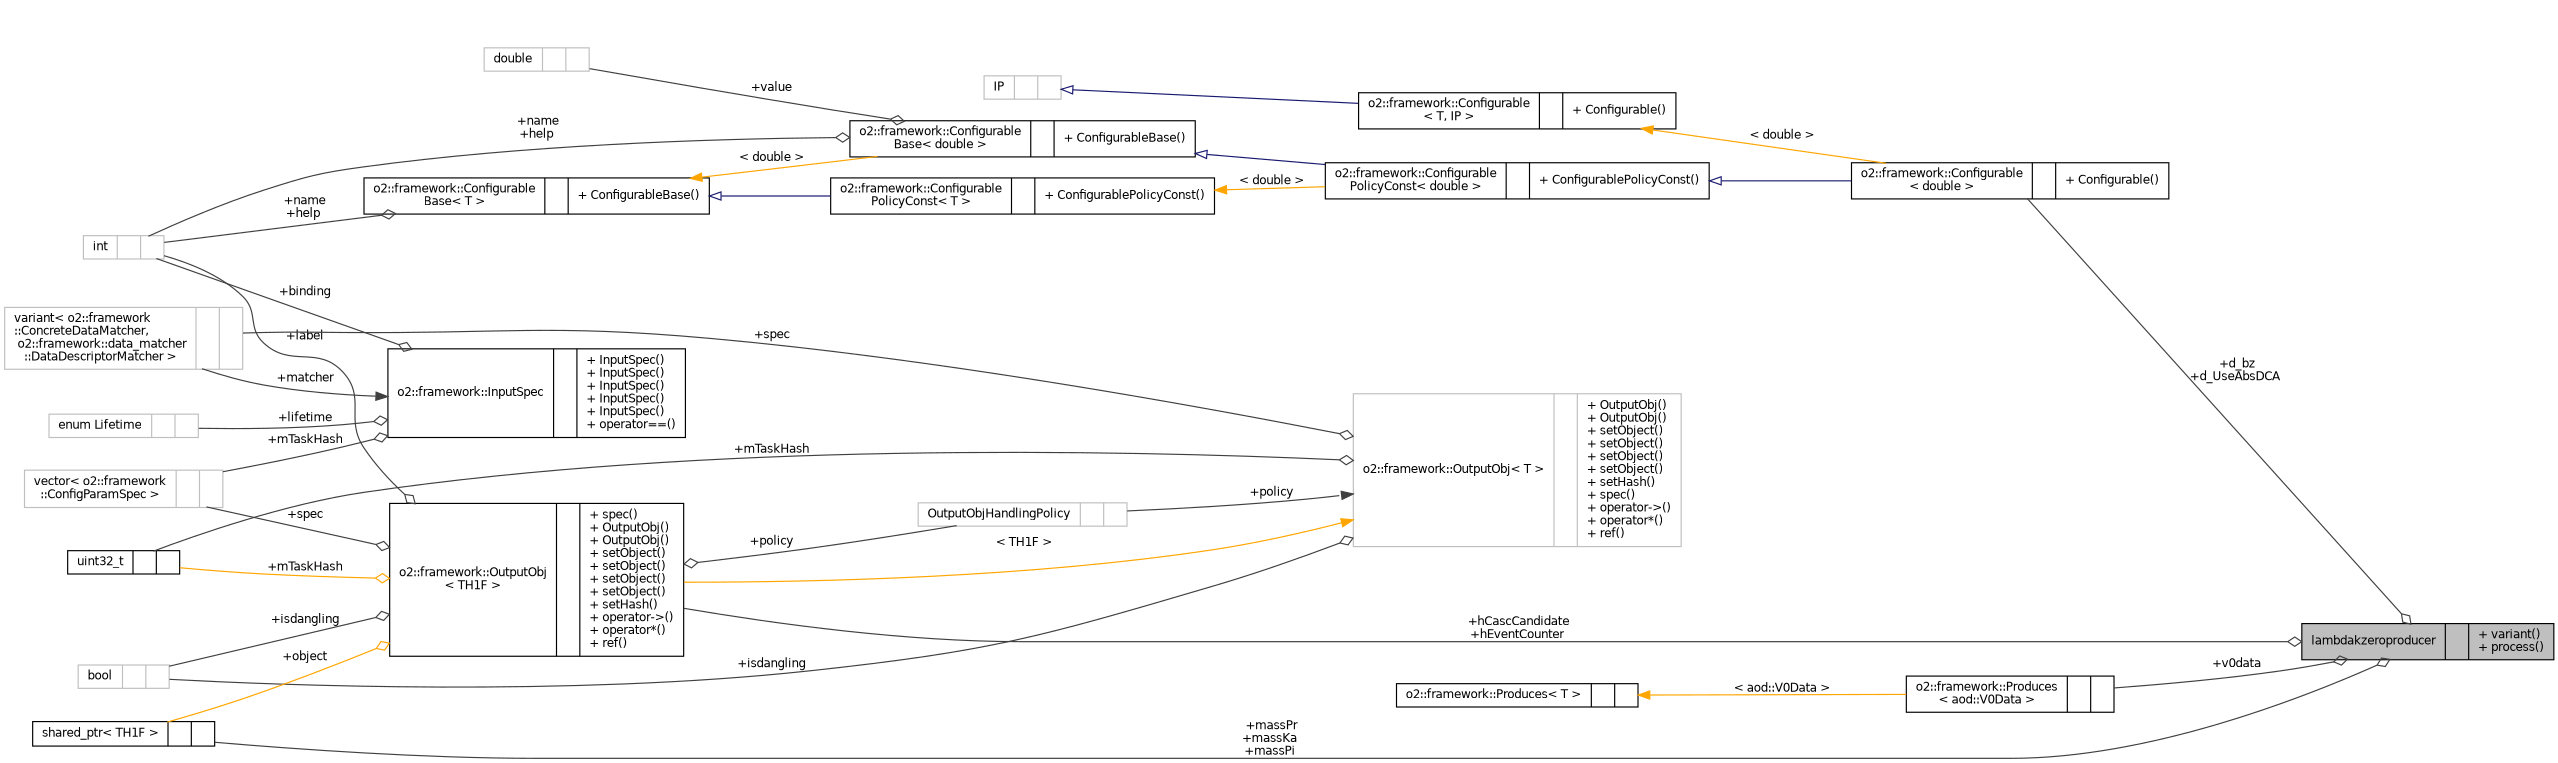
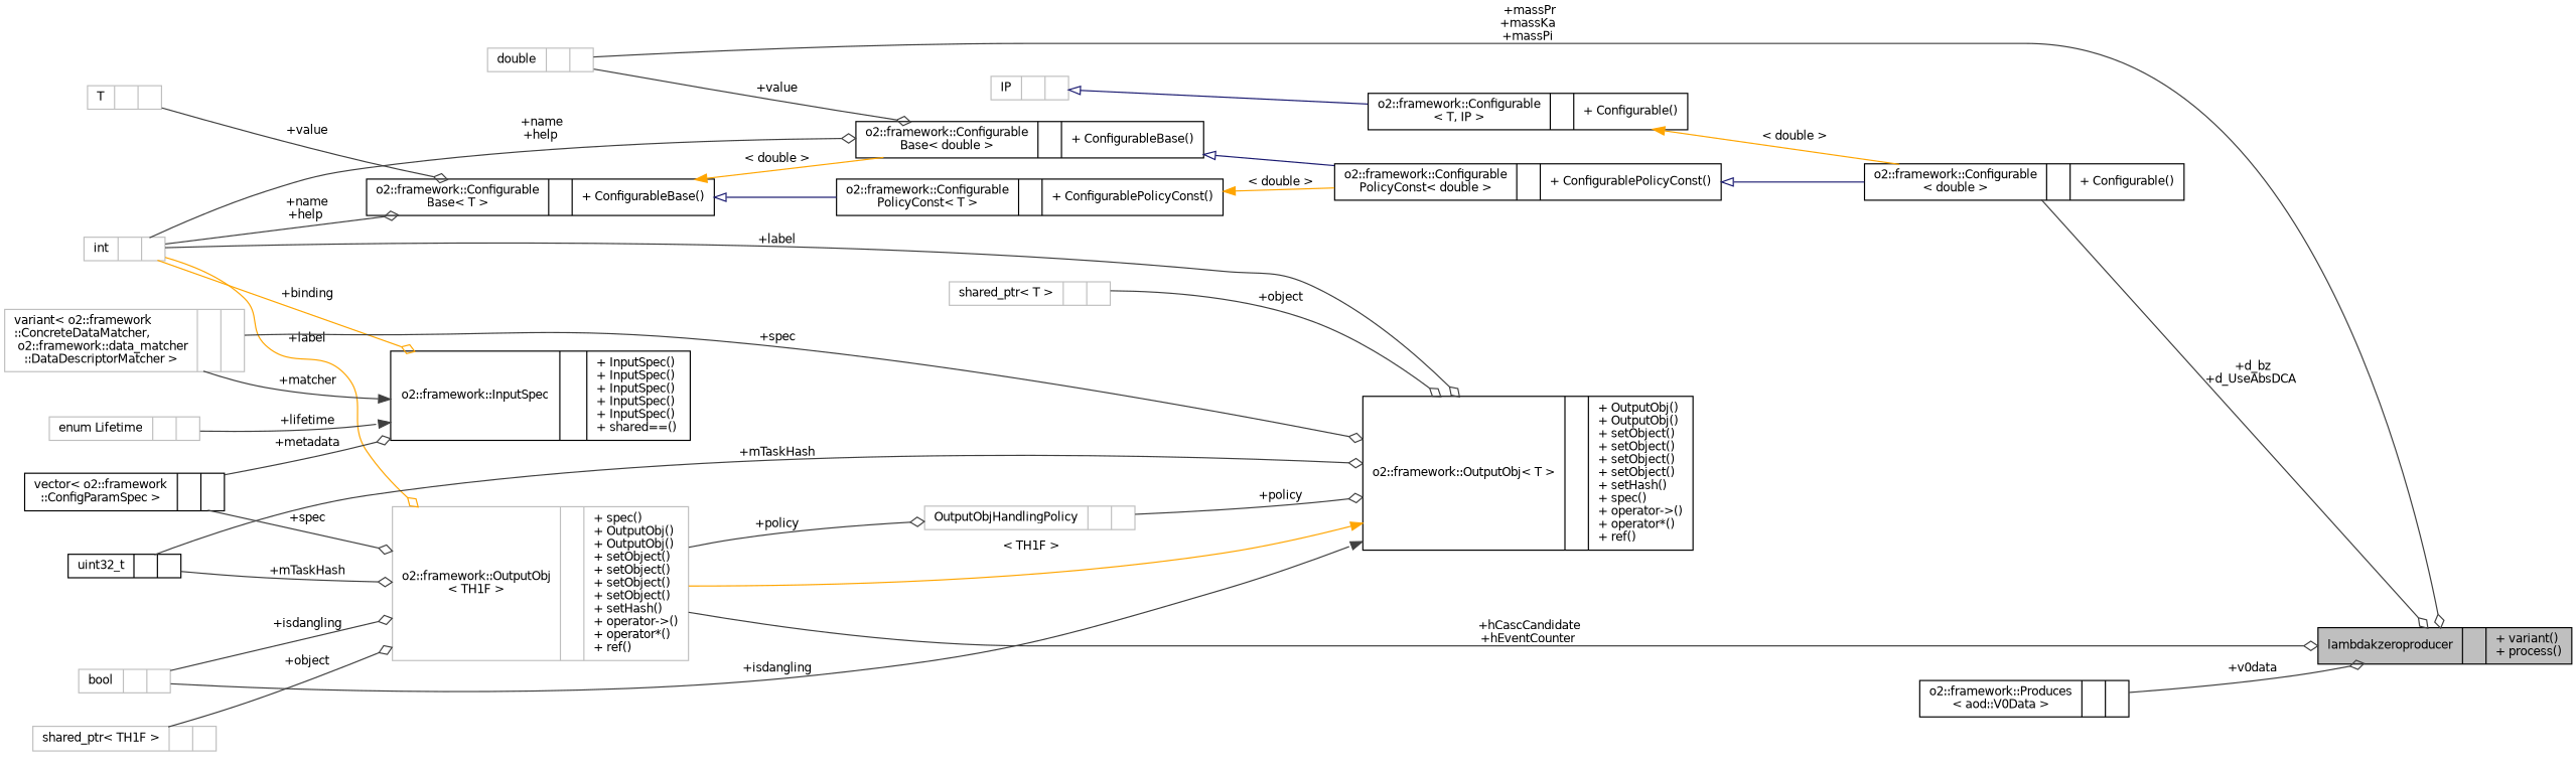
  digraph {
    rankdir=LR
    node [color=black fontname=Helvetica fontsize=10 shape=record]
    edge [arrowhead=odiamond color=grey25 fontname=Helvetica fontsize=10 labelfontname=Helvetica labelfontsize=10 style=solid]
    n1 [fillcolor=grey75 fontcolor=black height=0.2 label="{lambdakzeroproducer\n||+ variant()\l+ process()\l}" style=filled width=0.4]
    n2 [height=0.2 label="{o2::framework::Configurable\l\< double \>\n||+ Configurable()\l}" width=0.4]
    n3 [height=0.2 label="{o2::framework::Configurable\lPolicyConst\< double \>\n||+ ConfigurablePolicyConst()\l}" width=0.4]
    n4 [height=0.2 label="{o2::framework::Configurable\lBase\< double \>\n||+ ConfigurableBase()\l}" width=0.4]
    n5 [color=grey75 height=0.2 label="{double\n||}" width=0.4]
    n6 [color=grey75 height=0.2 label="{int\n||}" width=0.4]
    n7 [height=0.2 label="{o2::framework::Configurable\lBase\< T \>\n||+ ConfigurableBase()\l}" width=0.4]
-   n8 [height=0.2 label="{o2::framework::OutputObj\l\< TH1F \>\n||+ spec()\l+ OutputObj()\l+ OutputObj()\l+ setObject()\l+ setObject()\l+ setObject()\l+ setObject()\l+ setHash()\l+ operator-\>()\l+ operator*()\l+ ref()\l}" width=0.4]
-   n9 [height=0.2 label="{o2::framework::InputSpec\n||+ InputSpec()\l+ InputSpec()\l+ InputSpec()\l+ InputSpec()\l+ InputSpec()\l+ operator==()\l}" width=0.4]
-   n10 [color=grey75 height=0.2 label="{o2::framework::OutputObj\< T \>\n||+ OutputObj()\l+ OutputObj()\l+ setObject()\l+ setObject()\l+ setObject()\l+ setObject()\l+ setHash()\l+ spec()\l+ operator-\>()\l+ operator*()\l+ ref()\l}" width=0.4]
+   n8 [color=grey75 height=0.2 label="{o2::framework::OutputObj\l\< TH1F \>\n||+ spec()\l+ OutputObj()\l+ OutputObj()\l+ setObject()\l+ setObject()\l+ setObject()\l+ setObject()\l+ setHash()\l+ operator-\>()\l+ operator*()\l+ ref()\l}" width=0.4]
+   n9 [height=0.2 label="{o2::framework::InputSpec\n||+ InputSpec()\l+ InputSpec()\l+ InputSpec()\l+ InputSpec()\l+ InputSpec()\l+ shared==()\l}" width=0.4]
+   n10 [height=0.2 label="{o2::framework::OutputObj\< T \>\n||+ OutputObj()\l+ OutputObj()\l+ setObject()\l+ setObject()\l+ setObject()\l+ setObject()\l+ setHash()\l+ spec()\l+ operator-\>()\l+ operator*()\l+ ref()\l}" width=0.4]
    n11 [height=0.2 label="{o2::framework::Configurable\lPolicyConst\< T \>\n||+ ConfigurablePolicyConst()\l}" width=0.4]
+   n12 [color=grey75 height=0.2 label="{T\n||}" width=0.4]
    n13 [height=0.2 label="{o2::framework::Configurable\l\< T, IP \>\n||+ Configurable()\l}" width=0.4]
    n14 [color=grey75 height=0.2 label="{IP\n||}" width=0.4]
    n15 [color=grey75 height=0.2 label="{OutputObjHandlingPolicy\n||}" width=0.4]
    n16 [height=0.2 label="{uint32_t\n||}" width=0.4]
    n17 [color=grey75 height=0.2 label="{bool\n||}" width=0.4]
-   n18 [color=grey75 height=0.2 label="{vector\< o2::framework\l::ConfigParamSpec \>\n||}" width=0.4]
+   n18 [height=0.2 label="{vector\< o2::framework\l::ConfigParamSpec \>\n||}" width=0.4]
    n19 [color=grey75 height=0.2 label="{enum Lifetime\n||}" width=0.4]
    n20 [color=grey75 height=0.2 label="{variant\< o2::framework\l::ConcreteDataMatcher,\l o2::framework::data_matcher\l::DataDescriptorMatcher \>\n||}" width=0.4]
-   n21 [height=0.2 label="{shared_ptr\< TH1F \>\n||}" width=0.4]
+   n21 [color=grey75 height=0.2 label="{shared_ptr\< TH1F \>\n||}" width=0.4]
+   n22 [color=grey75 height=0.2 label="{shared_ptr\< T \>\n||}" width=0.4]
    n23 [height=0.2 label="{o2::framework::Produces\l\< aod::V0Data \>\n||}" width=0.4]
-   n24 [height=0.2 label="{o2::framework::Produces\< T \>\n||}" width=0.4]
    n2 -> n1 [label=" +d_bz\n+d_UseAbsDCA"]
    n3 -> n2 [arrowtail=onormal color=midnightblue dir=back arrowhead=""]
    n4 -> n3 [arrowtail=onormal color=midnightblue dir=back arrowhead=""]
-   n21 -> n1 [label=" +massPr\n+massKa\n+massPi"]
+   n5 -> n1 [label=" +massPr\n+massKa\n+massPi"]
    n5 -> n4 [label=" +value"]
    n6 -> n4 [label=" +name\n+help"]
    n6 -> n7 [label=" +name\n+help"]
-   n6 -> n8 [label=" +label"]
-   n6 -> n9 [label=" +binding"]
+   n6 -> n8 [color=orange label=" +label"]
+   n6 -> n9 [color=orange label=" +binding"]
+   n6 -> n10 [label=" +label"]
    n7 -> n4 [color=orange dir=back label=" \< double \>" arrowhead=""]
    n7 -> n11 [arrowtail=onormal color=midnightblue dir=back arrowhead=""]
    n8 -> n1 [label=" +hCascCandidate\n+hEventCounter"]
    n10 -> n8 [color=orange dir=back label=" \< TH1F \>" arrowhead=""]
    n11 -> n3 [color=orange dir=back label=" \< double \>" arrowhead=""]
+   n12 -> n7 [label=" +value"]
    n13 -> n2 [color=orange dir=back label=" \< double \>" arrowhead=""]
    n14 -> n13 [arrowtail=onormal color=midnightblue dir=back arrowhead=""]
-   n15 -> n8 [label=" +policy"]
-   n15 -> n10 [arrowhead=normal label=" +policy"]
-   n16 -> n8 [color=orange label=" +mTaskHash"]
+   n8 -> n15 [label=" +policy"]
+   n15 -> n10 [label=" +policy"]
+   n16 -> n8 [label=" +mTaskHash"]
    n16 -> n10 [label=" +mTaskHash"]
    n17 -> n8 [label=" +isdangling"]
-   n17 -> n10 [label=" +isdangling"]
+   n17 -> n10 [arrowhead=normal label=" +isdangling"]
    n18 -> n8 [label=" +spec"]
-   n18 -> n9 [label=" +mTaskHash"]
-   n19 -> n9 [label=" +lifetime"]
+   n18 -> n9 [label=" +metadata"]
+   n19 -> n9 [arrowhead=normal label=" +lifetime"]
    n20 -> n9 [arrowhead=normal label=" +matcher"]
    n20 -> n10 [label=" +spec"]
-   n21 -> n8 [color=orange label=" +object"]
+   n21 -> n8 [label=" +object"]
+   n22 -> n10 [label=" +object"]
    n23 -> n1 [label=" +v0data"]
-   n24 -> n23 [color=orange dir=back label=" \< aod::V0Data \>" arrowhead=""]
  }
